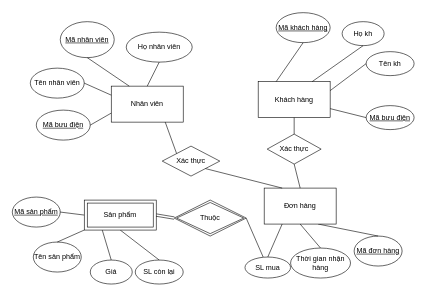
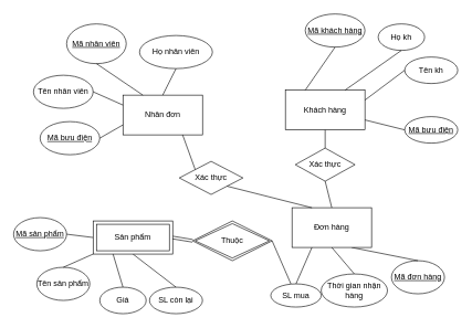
  <mxCell id="0" />
  <mxCell id="1" parent="0" />
- <mxCell id="2" value="Nhân viên" style="rounded=0;whiteSpace=wrap;html=1;" parent="1" vertex="1"><mxGeometry x="185" y="143" width="120" height="60" as="geometry" /></mxCell>
+ <mxCell id="2" value="Nhân đơn" style="rounded=0;whiteSpace=wrap;html=1;" parent="1" vertex="1"><mxGeometry x="185" y="143" width="120" height="60" as="geometry" /></mxCell>
  <mxCell id="3" value="&lt;u&gt;Mã nhân viên&lt;/u&gt;" style="ellipse;whiteSpace=wrap;html=1;" parent="1" vertex="1"><mxGeometry x="100" y="35.5" width="90" height="60" as="geometry" /></mxCell>
  <mxCell id="4" value="Họ nhân viên" style="ellipse;whiteSpace=wrap;html=1;" parent="1" vertex="1"><mxGeometry x="210" y="53" width="110" height="50" as="geometry" /></mxCell>
  <mxCell id="5" value="Tên nhân viên" style="ellipse;whiteSpace=wrap;html=1;" parent="1" vertex="1"><mxGeometry x="50" y="113" width="90" height="50" as="geometry" /></mxCell>
  <mxCell id="6" value="&lt;u&gt;Mã bưu điện&lt;/u&gt;" style="ellipse;whiteSpace=wrap;html=1;" parent="1" vertex="1"><mxGeometry x="60" y="183" width="90" height="50" as="geometry" /></mxCell>
  <mxCell id="7" value="" style="endArrow=none;html=1;rounded=0;entryX=0.5;entryY=1;entryDx=0;entryDy=0;exitX=0.5;exitY=0;exitDx=0;exitDy=0;" parent="1" source="2" target="4" edge="1"><mxGeometry width="50" height="50" relative="1" as="geometry"><mxPoint x="330" y="203" as="sourcePoint" /><mxPoint x="380" y="153" as="targetPoint" /></mxGeometry></mxCell>
  <mxCell id="8" value="" style="endArrow=none;html=1;rounded=0;entryX=0.5;entryY=1;entryDx=0;entryDy=0;exitX=0.25;exitY=0;exitDx=0;exitDy=0;" parent="1" source="2" target="3" edge="1"><mxGeometry width="50" height="50" relative="1" as="geometry"><mxPoint x="330" y="203" as="sourcePoint" /><mxPoint x="380" y="153" as="targetPoint" /></mxGeometry></mxCell>
  <mxCell id="9" value="" style="endArrow=none;html=1;rounded=0;entryX=1;entryY=0.5;entryDx=0;entryDy=0;exitX=0;exitY=0.25;exitDx=0;exitDy=0;" parent="1" source="2" target="5" edge="1"><mxGeometry width="50" height="50" relative="1" as="geometry"><mxPoint x="330" y="203" as="sourcePoint" /><mxPoint x="380" y="153" as="targetPoint" /></mxGeometry></mxCell>
  <mxCell id="10" value="" style="endArrow=none;html=1;rounded=0;exitX=1;exitY=0.5;exitDx=0;exitDy=0;entryX=0;entryY=0.75;entryDx=0;entryDy=0;" parent="1" source="6" target="2" edge="1"><mxGeometry width="50" height="50" relative="1" as="geometry"><mxPoint x="330" y="203" as="sourcePoint" /><mxPoint x="380" y="153" as="targetPoint" /></mxGeometry></mxCell>
  <mxCell id="11" value="Khách hàng" style="rounded=0;whiteSpace=wrap;html=1;" parent="1" vertex="1"><mxGeometry x="430" y="135.5" width="120" height="60" as="geometry" /></mxCell>
  <mxCell id="12" value="&lt;u&gt;Mã khách hàng&lt;/u&gt;" style="ellipse;whiteSpace=wrap;html=1;" parent="1" vertex="1"><mxGeometry x="460" y="20.5" width="90" height="50" as="geometry" /></mxCell>
  <mxCell id="13" value="Họ kh" style="ellipse;whiteSpace=wrap;html=1;" parent="1" vertex="1"><mxGeometry x="570" y="35.5" width="70" height="40" as="geometry" /></mxCell>
  <mxCell id="14" value="Tên kh" style="ellipse;whiteSpace=wrap;html=1;" parent="1" vertex="1"><mxGeometry x="610" y="85.5" width="80" height="40" as="geometry" /></mxCell>
  <mxCell id="15" value="&lt;u&gt;Mã bưu điện&lt;/u&gt;" style="ellipse;whiteSpace=wrap;html=1;" parent="1" vertex="1"><mxGeometry x="610" y="175.5" width="80" height="40" as="geometry" /></mxCell>
  <mxCell id="16" value="" style="endArrow=none;html=1;rounded=0;entryX=0.5;entryY=1;entryDx=0;entryDy=0;exitX=0.25;exitY=0;exitDx=0;exitDy=0;" parent="1" source="11" target="12" edge="1"><mxGeometry width="50" height="50" relative="1" as="geometry"><mxPoint x="440" y="205.5" as="sourcePoint" /><mxPoint x="490" y="155.5" as="targetPoint" /></mxGeometry></mxCell>
  <mxCell id="17" value="" style="endArrow=none;html=1;rounded=0;entryX=0.5;entryY=1;entryDx=0;entryDy=0;exitX=0.75;exitY=0;exitDx=0;exitDy=0;" parent="1" source="11" target="13" edge="1"><mxGeometry width="50" height="50" relative="1" as="geometry"><mxPoint x="440" y="205.5" as="sourcePoint" /><mxPoint x="490" y="155.5" as="targetPoint" /></mxGeometry></mxCell>
  <mxCell id="18" value="" style="endArrow=none;html=1;rounded=0;entryX=0;entryY=0.5;entryDx=0;entryDy=0;exitX=1;exitY=0.25;exitDx=0;exitDy=0;" parent="1" source="11" target="14" edge="1"><mxGeometry width="50" height="50" relative="1" as="geometry"><mxPoint x="440" y="205.5" as="sourcePoint" /><mxPoint x="490" y="155.5" as="targetPoint" /></mxGeometry></mxCell>
  <mxCell id="19" value="" style="endArrow=none;html=1;rounded=0;entryX=0;entryY=0.5;entryDx=0;entryDy=0;exitX=1;exitY=0.75;exitDx=0;exitDy=0;" parent="1" source="11" target="15" edge="1"><mxGeometry width="50" height="50" relative="1" as="geometry"><mxPoint x="440" y="205.5" as="sourcePoint" /><mxPoint x="490" y="155.5" as="targetPoint" /></mxGeometry></mxCell>
  <mxCell id="20" value="&lt;u&gt;Mã sản phẩm&lt;/u&gt;" style="ellipse;whiteSpace=wrap;html=1;" parent="1" vertex="1"><mxGeometry x="20" y="328" width="80" height="50" as="geometry" /></mxCell>
  <mxCell id="21" value="Tên sản phẩm" style="ellipse;whiteSpace=wrap;html=1;" parent="1" vertex="1"><mxGeometry x="55" y="403" width="80" height="50" as="geometry" /></mxCell>
  <mxCell id="22" value="Giá" style="ellipse;whiteSpace=wrap;html=1;" parent="1" vertex="1"><mxGeometry x="150" y="433" width="70" height="40" as="geometry" /></mxCell>
  <mxCell id="23" value="SL còn lại" style="ellipse;whiteSpace=wrap;html=1;" parent="1" vertex="1"><mxGeometry x="225" y="433" width="80" height="40" as="geometry" /></mxCell>
  <mxCell id="24" value="" style="endArrow=none;html=1;rounded=0;exitX=1;exitY=0.5;exitDx=0;exitDy=0;entryX=0;entryY=0.5;entryDx=0;entryDy=0;" parent="1" source="20" target="31" edge="1"><mxGeometry width="50" height="50" relative="1" as="geometry"><mxPoint x="120" y="403" as="sourcePoint" /><mxPoint x="210" y="383" as="targetPoint" /></mxGeometry></mxCell>
  <mxCell id="25" value="" style="endArrow=none;html=1;rounded=0;exitX=0.5;exitY=0;exitDx=0;exitDy=0;entryX=0;entryY=1;entryDx=0;entryDy=0;" parent="1" source="21" target="31" edge="1"><mxGeometry width="50" height="50" relative="1" as="geometry"><mxPoint x="120" y="403" as="sourcePoint" /><mxPoint x="240" y="413" as="targetPoint" /></mxGeometry></mxCell>
  <mxCell id="26" value="" style="endArrow=none;html=1;rounded=0;entryX=0.5;entryY=0;entryDx=0;entryDy=0;exitX=0.25;exitY=1;exitDx=0;exitDy=0;" parent="1" source="31" target="22" edge="1"><mxGeometry width="50" height="50" relative="1" as="geometry"><mxPoint x="300" y="413" as="sourcePoint" /><mxPoint x="170" y="353" as="targetPoint" /></mxGeometry></mxCell>
  <mxCell id="27" value="" style="endArrow=none;html=1;rounded=0;entryX=0.5;entryY=0;entryDx=0;entryDy=0;exitX=0.5;exitY=1;exitDx=0;exitDy=0;" parent="1" source="31" target="23" edge="1"><mxGeometry width="50" height="50" relative="1" as="geometry"><mxPoint x="330" y="413" as="sourcePoint" /><mxPoint x="264" y="453" as="targetPoint" /></mxGeometry></mxCell>
  <mxCell id="28" value="&lt;u&gt;Mã đơn hàng&lt;/u&gt;" style="ellipse;whiteSpace=wrap;html=1;" parent="1" vertex="1"><mxGeometry x="590" y="393" width="80" height="50" as="geometry" /></mxCell>
  <mxCell id="29" value="" style="endArrow=none;html=1;rounded=0;entryX=0.5;entryY=0;entryDx=0;entryDy=0;exitX=0.75;exitY=1;exitDx=0;exitDy=0;" parent="1" source="30" target="28" edge="1"><mxGeometry width="50" height="50" relative="1" as="geometry"><mxPoint x="605" y="393" as="sourcePoint" /><mxPoint x="370" y="283" as="targetPoint" /></mxGeometry></mxCell>
  <mxCell id="30" value="Đơn hàng" style="rounded=0;whiteSpace=wrap;html=1;" parent="1" vertex="1"><mxGeometry x="440" y="313" width="120" height="60" as="geometry" /></mxCell>
  <mxCell id="31" value="Sản phẩm" style="shape=ext;margin=3;double=1;whiteSpace=wrap;html=1;align=center;" parent="1" vertex="1"><mxGeometry x="140" y="333" width="120" height="50" as="geometry" /></mxCell>
  <mxCell id="32" value="Thuộc" style="shape=rhombus;double=1;perimeter=rhombusPerimeter;whiteSpace=wrap;html=1;align=center;" parent="1" vertex="1"><mxGeometry x="290" y="333" width="120" height="60" as="geometry" /></mxCell>
  <mxCell id="33" value="" style="shape=link;html=1;rounded=0;exitX=1;exitY=0.5;exitDx=0;exitDy=0;entryX=0;entryY=0.5;entryDx=0;entryDy=0;" parent="1" source="31" target="32" edge="1"><mxGeometry relative="1" as="geometry"><mxPoint x="270" y="303" as="sourcePoint" /><mxPoint x="430" y="303" as="targetPoint" /></mxGeometry></mxCell>
  <mxCell id="34" value="" style="endArrow=none;html=1;rounded=0;exitX=1;exitY=0.5;exitDx=0;exitDy=0;" parent="1" source="32" target="43" edge="1"><mxGeometry width="50" height="50" relative="1" as="geometry"><mxPoint x="320" y="333" as="sourcePoint" /><mxPoint x="370" y="283" as="targetPoint" /></mxGeometry></mxCell>
  <mxCell id="35" value="Xác thực" style="shape=rhombus;perimeter=rhombusPerimeter;whiteSpace=wrap;html=1;align=center;" parent="1" vertex="1"><mxGeometry x="270" y="243" width="96" height="50" as="geometry" /></mxCell>
  <mxCell id="36" value="" style="endArrow=none;html=1;rounded=0;exitX=0.75;exitY=1;exitDx=0;exitDy=0;entryX=0;entryY=0;entryDx=0;entryDy=0;" parent="1" source="2" target="35" edge="1"><mxGeometry relative="1" as="geometry"><mxPoint x="290" y="253" as="sourcePoint" /><mxPoint x="450" y="253" as="targetPoint" /></mxGeometry></mxCell>
  <mxCell id="37" value="" style="endArrow=none;html=1;rounded=0;entryX=0.25;entryY=0;entryDx=0;entryDy=0;exitX=1;exitY=1;exitDx=0;exitDy=0;" parent="1" source="35" target="30" edge="1"><mxGeometry relative="1" as="geometry"><mxPoint x="290" y="253" as="sourcePoint" /><mxPoint x="450" y="253" as="targetPoint" /></mxGeometry></mxCell>
  <mxCell id="38" value="Xác thực" style="shape=rhombus;perimeter=rhombusPerimeter;whiteSpace=wrap;html=1;align=center;" parent="1" vertex="1"><mxGeometry x="445" y="223" width="90" height="50" as="geometry" /></mxCell>
  <mxCell id="39" value="" style="endArrow=none;html=1;rounded=0;entryX=0.5;entryY=1;entryDx=0;entryDy=0;exitX=0.5;exitY=0;exitDx=0;exitDy=0;" parent="1" source="38" target="11" edge="1"><mxGeometry width="50" height="50" relative="1" as="geometry"><mxPoint x="400" y="333" as="sourcePoint" /><mxPoint x="450" y="283" as="targetPoint" /></mxGeometry></mxCell>
  <mxCell id="40" value="" style="endArrow=none;html=1;rounded=0;entryX=0.5;entryY=1;entryDx=0;entryDy=0;exitX=0.5;exitY=0;exitDx=0;exitDy=0;" parent="1" source="30" target="38" edge="1"><mxGeometry width="50" height="50" relative="1" as="geometry"><mxPoint x="400" y="333" as="sourcePoint" /><mxPoint x="450" y="283" as="targetPoint" /></mxGeometry></mxCell>
  <mxCell id="41" value="Thời gian nhận hàng" style="ellipse;whiteSpace=wrap;html=1;align=center;" parent="1" vertex="1"><mxGeometry x="484" y="413" width="100" height="50" as="geometry" /></mxCell>
  <mxCell id="42" value="" style="endArrow=none;html=1;rounded=0;entryX=0.5;entryY=1;entryDx=0;entryDy=0;exitX=0.5;exitY=0;exitDx=0;exitDy=0;" parent="1" source="41" target="30" edge="1"><mxGeometry relative="1" as="geometry"><mxPoint x="350" y="413" as="sourcePoint" /><mxPoint x="510" y="423" as="targetPoint" /></mxGeometry></mxCell>
  <mxCell id="43" value="SL mua" style="ellipse;whiteSpace=wrap;html=1;align=center;" parent="1" vertex="1"><mxGeometry x="408" y="428" width="76" height="35" as="geometry" /></mxCell>
  <mxCell id="44" value="" style="endArrow=none;html=1;rounded=0;exitX=0.5;exitY=0;exitDx=0;exitDy=0;entryX=0.25;entryY=1;entryDx=0;entryDy=0;" parent="1" source="43" target="30" edge="1"><mxGeometry relative="1" as="geometry"><mxPoint x="340" y="363" as="sourcePoint" /><mxPoint x="500" y="363" as="targetPoint" /></mxGeometry></mxCell>
